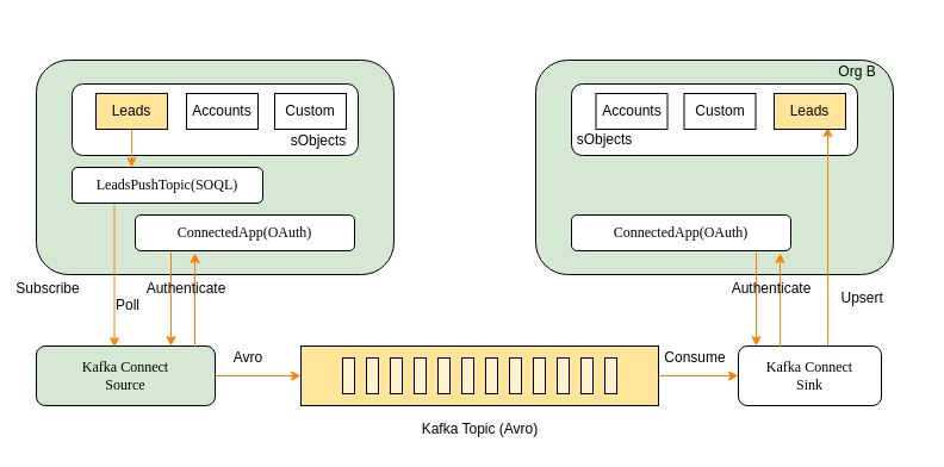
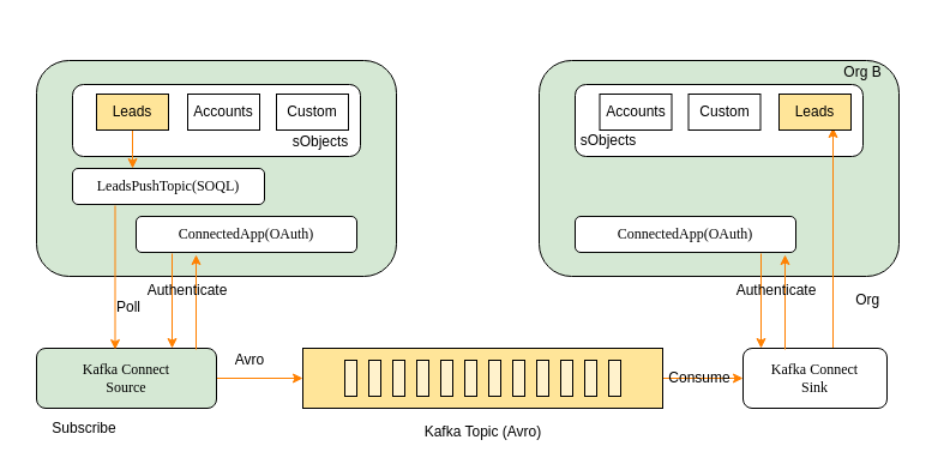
  <mxCell id="0" />
  <mxCell id="1" parent="0" />
  <mxCell id="2" value="" style="rounded=1;whiteSpace=wrap;html=1;fillColor=#D5E8D4;" vertex="1" parent="1"><mxGeometry x="30" y="50" width="300" height="180" as="geometry" /></mxCell>
  <mxCell id="3" value="" style="rounded=1;whiteSpace=wrap;html=1;" vertex="1" parent="1"><mxGeometry x="60" y="70" width="240" height="60" as="geometry" /></mxCell>
  <mxCell id="4" style="edgeStyle=orthogonalEdgeStyle;rounded=0;orthogonalLoop=1;jettySize=auto;html=1;entryX=0.313;entryY=0;entryDx=0;entryDy=0;entryPerimeter=0;fillColor=#FF8000;strokeColor=#FF8000;" edge="1" parent="1" source="5" target="9"><mxGeometry relative="1" as="geometry" /></mxCell>
  <mxCell id="5" value="Leads" style="rounded=0;whiteSpace=wrap;html=1;fillColor=#FFE599;" vertex="1" parent="1"><mxGeometry x="80" y="78" width="60" height="30" as="geometry" /></mxCell>
  <mxCell id="6" value="Accounts" style="rounded=0;whiteSpace=wrap;html=1;" vertex="1" parent="1"><mxGeometry x="156" y="78" width="60" height="30" as="geometry" /></mxCell>
  <mxCell id="7" value="Custom" style="rounded=0;whiteSpace=wrap;html=1;" vertex="1" parent="1"><mxGeometry x="230" y="78" width="60" height="30" as="geometry" /></mxCell>
  <mxCell id="8" value="sObjects" style="text;html=1;strokeColor=none;fillColor=none;align=center;verticalAlign=middle;whiteSpace=wrap;rounded=0;" vertex="1" parent="1"><mxGeometry x="247" y="108" width="40" height="20" as="geometry" /></mxCell>
  <mxCell id="9" value="&lt;p class=&quot;p1&quot; style=&quot;margin: 0px ; font-stretch: normal ; line-height: normal ; font-family: &amp;#34;menlo&amp;#34;&quot;&gt;&lt;span class=&quot;s1&quot;&gt;&lt;font style=&quot;font-size: 12px&quot;&gt;LeadsPushTopic(SOQL)&lt;/font&gt;&lt;/span&gt;&lt;/p&gt;" style="rounded=1;whiteSpace=wrap;html=1;" vertex="1" parent="1"><mxGeometry x="60" y="140" width="160" height="30" as="geometry" /></mxCell>
  <mxCell id="10" style="edgeStyle=orthogonalEdgeStyle;rounded=0;orthogonalLoop=1;jettySize=auto;html=1;entryX=0.75;entryY=0;entryDx=0;entryDy=0;strokeColor=#FF8000;fillColor=#FF8000;" edge="1" parent="1"><mxGeometry relative="1" as="geometry"><mxPoint x="143" y="211" as="sourcePoint" /><mxPoint x="143" y="290" as="targetPoint" /></mxGeometry></mxCell>
  <mxCell id="11" value="&lt;p class=&quot;p1&quot; style=&quot;margin: 0px ; font-stretch: normal ; line-height: normal ; font-family: &amp;#34;menlo&amp;#34;&quot;&gt;&lt;span class=&quot;s1&quot;&gt;&lt;font style=&quot;font-size: 12px&quot;&gt;ConnectedApp(OAuth)&lt;/font&gt;&lt;/span&gt;&lt;/p&gt;" style="rounded=1;whiteSpace=wrap;html=1;" vertex="1" parent="1"><mxGeometry x="113" y="180" width="184" height="30" as="geometry" /></mxCell>
  <mxCell id="12" style="edgeStyle=orthogonalEdgeStyle;rounded=0;orthogonalLoop=1;jettySize=auto;html=1;entryX=0;entryY=0.5;entryDx=0;entryDy=0;strokeColor=#FF8000;fillColor=#FF8000;" edge="1" parent="1" source="13" target="36"><mxGeometry relative="1" as="geometry" /></mxCell>
  <mxCell id="13" value="" style="rounded=0;whiteSpace=wrap;html=1;fillColor=#FFE599;" vertex="1" parent="1"><mxGeometry x="252" y="290" width="300" height="50" as="geometry" /></mxCell>
  <mxCell id="14" value="" style="rounded=0;whiteSpace=wrap;html=1;fillColor=#FFF2CC;" vertex="1" parent="1"><mxGeometry x="287" y="300" width="10" height="30" as="geometry" /></mxCell>
  <mxCell id="15" value="" style="rounded=0;whiteSpace=wrap;html=1;fillColor=#FFF2CC;" vertex="1" parent="1"><mxGeometry x="307" y="300" width="10" height="30" as="geometry" /></mxCell>
  <mxCell id="16" value="" style="rounded=0;whiteSpace=wrap;html=1;fillColor=#FFF2CC;" vertex="1" parent="1"><mxGeometry x="327" y="300" width="10" height="30" as="geometry" /></mxCell>
  <mxCell id="17" value="" style="rounded=0;whiteSpace=wrap;html=1;fillColor=#FFF2CC;" vertex="1" parent="1"><mxGeometry x="347" y="300" width="10" height="30" as="geometry" /></mxCell>
  <mxCell id="18" value="" style="rounded=0;whiteSpace=wrap;html=1;fillColor=#FFF2CC;" vertex="1" parent="1"><mxGeometry x="367" y="300" width="10" height="30" as="geometry" /></mxCell>
  <mxCell id="19" value="" style="rounded=0;whiteSpace=wrap;html=1;fillColor=#FFF2CC;" vertex="1" parent="1"><mxGeometry x="387" y="300" width="10" height="30" as="geometry" /></mxCell>
  <mxCell id="20" value="" style="rounded=0;whiteSpace=wrap;html=1;fillColor=#FFF2CC;" vertex="1" parent="1"><mxGeometry x="407" y="300" width="10" height="30" as="geometry" /></mxCell>
  <mxCell id="21" value="" style="rounded=0;whiteSpace=wrap;html=1;fillColor=#FFF2CC;" vertex="1" parent="1"><mxGeometry x="427" y="300" width="10" height="30" as="geometry" /></mxCell>
  <mxCell id="22" value="" style="rounded=0;whiteSpace=wrap;html=1;fillColor=#FFF2CC;" vertex="1" parent="1"><mxGeometry x="447" y="300" width="10" height="30" as="geometry" /></mxCell>
  <mxCell id="23" value="" style="rounded=0;whiteSpace=wrap;html=1;fillColor=#FFF2CC;" vertex="1" parent="1"><mxGeometry x="467" y="300" width="10" height="30" as="geometry" /></mxCell>
  <mxCell id="24" value="" style="rounded=0;whiteSpace=wrap;html=1;fillColor=#FFF2CC;" vertex="1" parent="1"><mxGeometry x="487" y="300" width="10" height="30" as="geometry" /></mxCell>
  <mxCell id="25" value="" style="rounded=0;whiteSpace=wrap;html=1;fillColor=#FFF2CC;" vertex="1" parent="1"><mxGeometry x="507" y="300" width="10" height="30" as="geometry" /></mxCell>
  <mxCell id="26" value="Kafka Topic (Avro)" style="text;html=1;strokeColor=none;fillColor=none;align=center;verticalAlign=middle;whiteSpace=wrap;rounded=0;" vertex="1" parent="1"><mxGeometry x="304.5" y="350" width="195" height="20" as="geometry" /></mxCell>
  <mxCell id="27" value="" style="rounded=1;whiteSpace=wrap;html=1;fillColor=#D5E8D4;" vertex="1" parent="1"><mxGeometry x="449" y="50" width="300" height="180" as="geometry" /></mxCell>
  <mxCell id="28" value="" style="rounded=1;whiteSpace=wrap;html=1;" vertex="1" parent="1"><mxGeometry x="479" y="70" width="240" height="60" as="geometry" /></mxCell>
  <mxCell id="29" value="Accounts" style="rounded=0;whiteSpace=wrap;html=1;" vertex="1" parent="1"><mxGeometry x="499.5" y="78" width="60" height="30" as="geometry" /></mxCell>
  <mxCell id="30" value="Custom" style="rounded=0;whiteSpace=wrap;html=1;" vertex="1" parent="1"><mxGeometry x="573.5" y="78" width="60" height="30" as="geometry" /></mxCell>
  <mxCell id="31" value="Org B" style="text;html=1;strokeColor=none;fillColor=none;align=center;verticalAlign=middle;whiteSpace=wrap;rounded=0;" vertex="1" parent="1"><mxGeometry x="699" y="50" width="40" height="20" as="geometry" /></mxCell>
  <mxCell id="32" value="&lt;p class=&quot;p1&quot; style=&quot;margin: 0px ; font-stretch: normal ; line-height: normal ; font-family: &amp;#34;menlo&amp;#34;&quot;&gt;ConnectedApp(OAuth)&lt;br&gt;&lt;/p&gt;" style="rounded=1;whiteSpace=wrap;html=1;" vertex="1" parent="1"><mxGeometry x="479" y="180" width="184" height="30" as="geometry" /></mxCell>
  <mxCell id="33" style="edgeStyle=orthogonalEdgeStyle;rounded=0;orthogonalLoop=1;jettySize=auto;html=1;entryX=0;entryY=0.5;entryDx=0;entryDy=0;strokeColor=#FF8000;fillColor=#FF8000;" edge="1" parent="1" source="34" target="13"><mxGeometry relative="1" as="geometry" /></mxCell>
  <mxCell id="34" value="&lt;p class=&quot;p1&quot; style=&quot;margin: 0px ; font-stretch: normal ; line-height: normal ; font-family: &amp;#34;menlo&amp;#34;&quot;&gt;&lt;span class=&quot;s1&quot;&gt;&lt;font style=&quot;font-size: 12px&quot;&gt;Kafka Connect&lt;/font&gt;&lt;/span&gt;&lt;/p&gt;&lt;p class=&quot;p1&quot; style=&quot;margin: 0px ; font-stretch: normal ; line-height: normal ; font-family: &amp;#34;menlo&amp;#34;&quot;&gt;&lt;span class=&quot;s1&quot;&gt;&lt;font style=&quot;font-size: 12px&quot;&gt;Source&lt;/font&gt;&lt;/span&gt;&lt;/p&gt;" style="rounded=1;whiteSpace=wrap;html=1;fillColor=#d5e8d4;" vertex="1" parent="1"><mxGeometry x="30" y="290" width="150" height="50" as="geometry" /></mxCell>
  <mxCell id="35" style="edgeStyle=orthogonalEdgeStyle;rounded=0;orthogonalLoop=1;jettySize=auto;html=1;strokeColor=#FF8000;fillColor=#FF8000;" edge="1" parent="1"><mxGeometry relative="1" as="geometry"><mxPoint x="694" y="290" as="sourcePoint" /><mxPoint x="694" y="106" as="targetPoint" /></mxGeometry></mxCell>
  <mxCell id="36" value="&lt;p class=&quot;p1&quot; style=&quot;margin: 0px ; font-stretch: normal ; line-height: normal ; font-family: &amp;#34;menlo&amp;#34;&quot;&gt;&lt;span class=&quot;s1&quot;&gt;&lt;font style=&quot;font-size: 12px&quot;&gt;Kafka Connect&lt;/font&gt;&lt;/span&gt;&lt;/p&gt;&lt;p class=&quot;p1&quot; style=&quot;margin: 0px ; font-stretch: normal ; line-height: normal ; font-family: &amp;#34;menlo&amp;#34;&quot;&gt;Sink&lt;/p&gt;" style="rounded=1;whiteSpace=wrap;html=1;" vertex="1" parent="1"><mxGeometry x="619" y="290" width="120" height="50" as="geometry" /></mxCell>
  <mxCell id="37" style="edgeStyle=orthogonalEdgeStyle;rounded=0;orthogonalLoop=1;jettySize=auto;html=1;entryX=0.75;entryY=0;entryDx=0;entryDy=0;strokeColor=#FF8000;fillColor=#FF8000;" edge="1" parent="1"><mxGeometry relative="1" as="geometry"><mxPoint x="163" y="291" as="sourcePoint" /><mxPoint x="163" y="212" as="targetPoint" /></mxGeometry></mxCell>
  <mxCell id="38" value="Authenticate" style="text;html=1;strokeColor=none;fillColor=none;align=center;verticalAlign=middle;whiteSpace=wrap;rounded=0;" vertex="1" parent="1"><mxGeometry x="136" y="232" width="40" height="20" as="geometry" /></mxCell>
  <mxCell id="39" value="Avro" style="text;html=1;strokeColor=none;fillColor=none;align=center;verticalAlign=middle;whiteSpace=wrap;rounded=0;" vertex="1" parent="1"><mxGeometry x="188" y="290" width="40" height="20" as="geometry" /></mxCell>
  <mxCell id="40" value="Leads" style="rounded=0;whiteSpace=wrap;html=1;fillColor=#FFE599;" vertex="1" parent="1"><mxGeometry x="649" y="78" width="60" height="30" as="geometry" /></mxCell>
  <mxCell id="41" value="Poll" style="text;html=1;strokeColor=none;fillColor=none;align=center;verticalAlign=middle;whiteSpace=wrap;rounded=0;" vertex="1" parent="1"><mxGeometry x="87" y="246" width="40" height="20" as="geometry" /></mxCell>
  <mxCell id="42" style="edgeStyle=orthogonalEdgeStyle;rounded=0;orthogonalLoop=1;jettySize=auto;html=1;entryX=0.25;entryY=0;entryDx=0;entryDy=0;strokeColor=#FF8000;fillColor=#FF8000;" edge="1" parent="1"><mxGeometry relative="1" as="geometry"><mxPoint x="95.5" y="171" as="sourcePoint" /><mxPoint x="95.5" y="291" as="targetPoint" /><Array as="points"><mxPoint x="96" y="231" /></Array></mxGeometry></mxCell>
- <mxCell id="43" value="Subscribe" style="text;html=1;strokeColor=none;fillColor=none;align=center;verticalAlign=middle;whiteSpace=wrap;rounded=0;" vertex="1" parent="1"><mxGeometry x="20" y="232" width="40" height="20" as="geometry" /></mxCell>
- <mxCell id="44" value="Consume" style="text;html=1;strokeColor=none;fillColor=none;align=center;verticalAlign=middle;whiteSpace=wrap;rounded=0;" vertex="1" parent="1"><mxGeometry x="562.5" y="290" width="40" height="20" as="geometry" /></mxCell>
- <mxCell id="45" value="Upsert&amp;nbsp; &amp;nbsp; &amp;nbsp;" style="text;html=1;strokeColor=none;fillColor=none;align=center;verticalAlign=middle;whiteSpace=wrap;rounded=0;" vertex="1" parent="1"><mxGeometry x="693" y="240" width="77" height="20" as="geometry" /></mxCell>
+ <mxCell id="43" value="Subscribe" style="text;html=1;strokeColor=none;fillColor=none;align=center;verticalAlign=middle;whiteSpace=wrap;rounded=0;" vertex="1" parent="1"><mxGeometry x="50" y="347" width="40" height="20" as="geometry" /></mxCell>
+ <mxCell id="44" value="Consume" style="text;html=1;strokeColor=none;fillColor=none;align=center;verticalAlign=middle;whiteSpace=wrap;rounded=0;" vertex="1" parent="1"><mxGeometry x="562.5" y="305" width="40" height="20" as="geometry" /></mxCell>
+ <mxCell id="45" value="Org&amp;nbsp; &amp;nbsp; &amp;nbsp;" style="text;html=1;strokeColor=none;fillColor=none;align=center;verticalAlign=middle;whiteSpace=wrap;rounded=0;" vertex="1" parent="1"><mxGeometry x="693" y="240" width="77" height="20" as="geometry" /></mxCell>
  <mxCell id="46" style="edgeStyle=orthogonalEdgeStyle;rounded=0;orthogonalLoop=1;jettySize=auto;html=1;entryX=0.75;entryY=0;entryDx=0;entryDy=0;strokeColor=#FF8000;fillColor=#FF8000;" edge="1" parent="1"><mxGeometry relative="1" as="geometry"><mxPoint x="634" y="211" as="sourcePoint" /><mxPoint x="634" y="290" as="targetPoint" /></mxGeometry></mxCell>
  <mxCell id="47" style="edgeStyle=orthogonalEdgeStyle;rounded=0;orthogonalLoop=1;jettySize=auto;html=1;entryX=0.75;entryY=0;entryDx=0;entryDy=0;strokeColor=#FF8000;fillColor=#FF8000;" edge="1" parent="1"><mxGeometry relative="1" as="geometry"><mxPoint x="654" y="291" as="sourcePoint" /><mxPoint x="654" y="212" as="targetPoint" /></mxGeometry></mxCell>
  <mxCell id="48" value="Authenticate" style="text;html=1;strokeColor=none;fillColor=none;align=center;verticalAlign=middle;whiteSpace=wrap;rounded=0;" vertex="1" parent="1"><mxGeometry x="627" y="232" width="40" height="20" as="geometry" /></mxCell>
  <mxCell id="49" value="sObjects" style="text;html=1;strokeColor=none;fillColor=none;align=center;verticalAlign=middle;whiteSpace=wrap;rounded=0;" vertex="1" parent="1"><mxGeometry x="487" y="107" width="40" height="20" as="geometry" /></mxCell>
  <mxCell id="50" value="&amp;nbsp; &amp;nbsp;" style="text;html=1;strokeColor=#FFFFFF;fillColor=#FFFFFF;align=center;verticalAlign=middle;whiteSpace=wrap;rounded=0;" vertex="1" parent="1"><mxGeometry x="372" y="20" width="40" height="20" as="geometry" /></mxCell>
